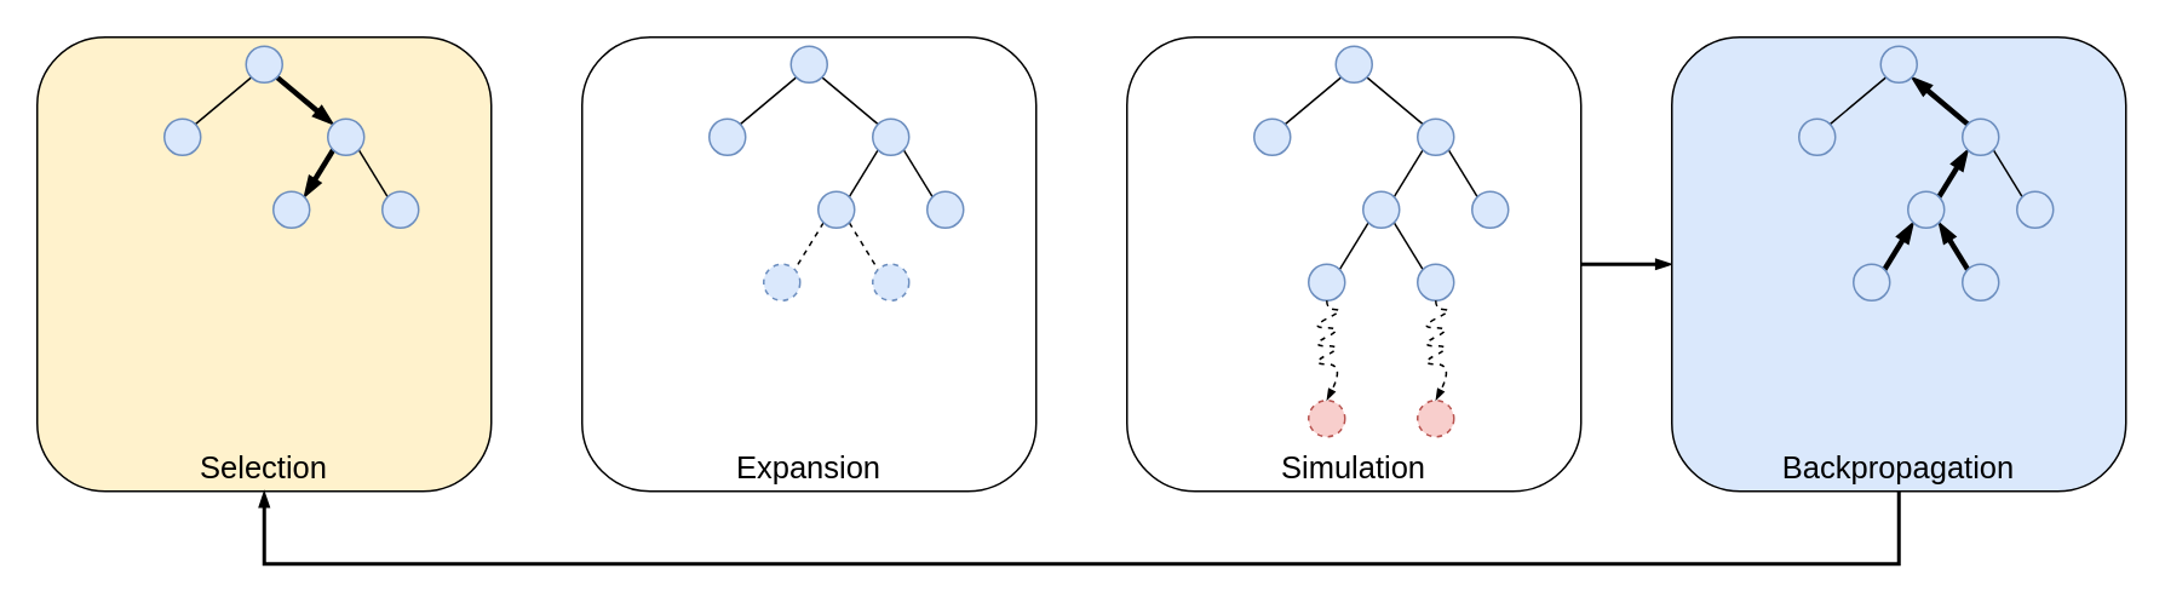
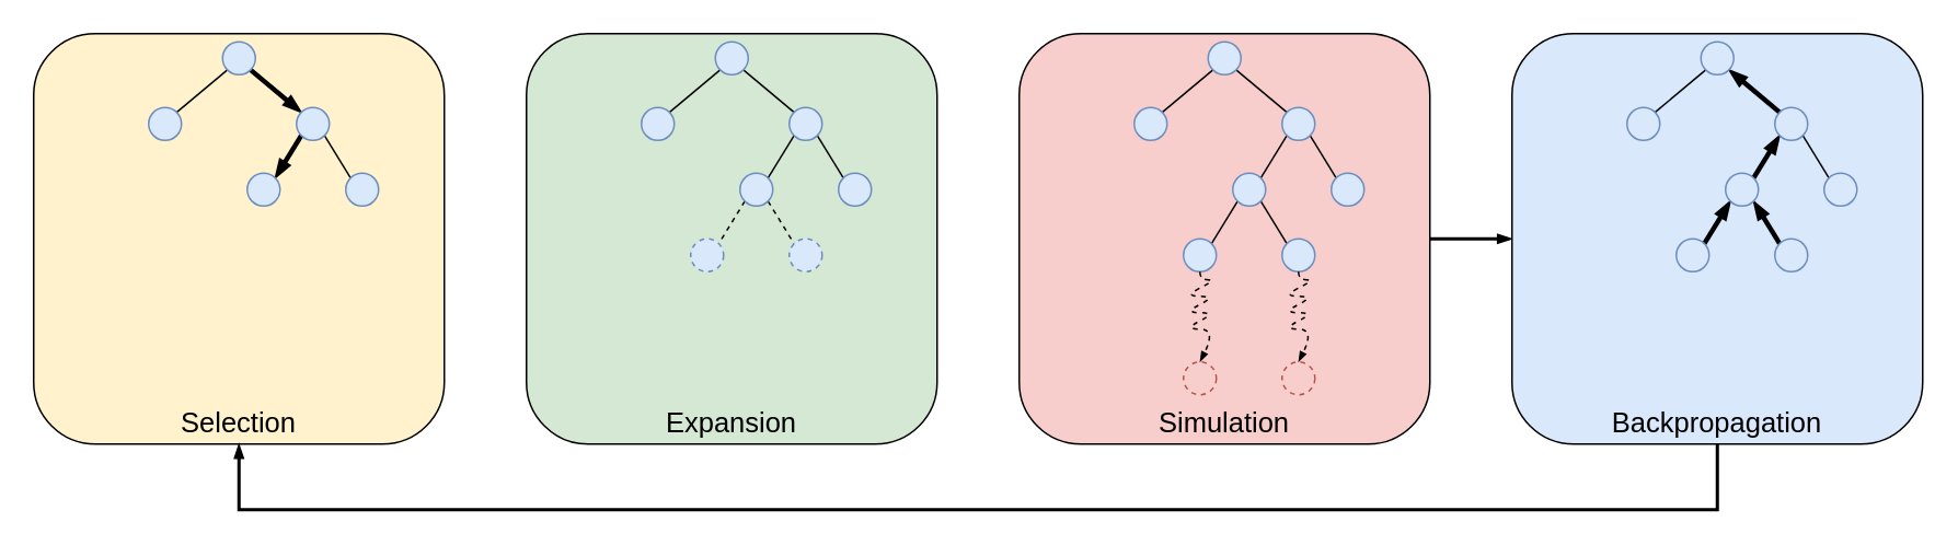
  <mxCell id="0" />
  <mxCell id="1" parent="0" />
  <mxCell id="2" value="&lt;font style=&quot;font-size: 17px&quot;&gt;Selection&lt;/font&gt;" style="rounded=1;whiteSpace=wrap;html=1;verticalAlign=bottom;fillColor=#fff2cc;" vertex="1" parent="1"><mxGeometry x="20" y="20" width="250" height="250" as="geometry" /></mxCell>
  <mxCell id="3" style="rounded=0;orthogonalLoop=1;jettySize=auto;html=1;exitX=0;exitY=1;exitDx=0;exitDy=0;entryX=1;entryY=0;entryDx=0;entryDy=0;endArrow=none;endFill=0;endSize=4;strokeColor=#000000;" edge="1" parent="1" source="5" target="6"><mxGeometry relative="1" as="geometry" /></mxCell>
  <mxCell id="4" style="edgeStyle=none;rounded=0;orthogonalLoop=1;jettySize=auto;html=1;exitX=1;exitY=1;exitDx=0;exitDy=0;entryX=0;entryY=0;entryDx=0;entryDy=0;endArrow=blockThin;endFill=1;endSize=4;strokeColor=#000000;strokeWidth=3;" edge="1" parent="1" source="5" target="9"><mxGeometry relative="1" as="geometry" /></mxCell>
  <mxCell id="5" value="" style="ellipse;whiteSpace=wrap;html=1;aspect=fixed;fillColor=#dae8fc;strokeColor=#6c8ebf;" vertex="1" parent="1"><mxGeometry x="135" y="25" width="20" height="20" as="geometry" /></mxCell>
  <mxCell id="6" value="" style="ellipse;whiteSpace=wrap;html=1;aspect=fixed;fillColor=#dae8fc;strokeColor=#6c8ebf;" vertex="1" parent="1"><mxGeometry x="90" y="65" width="20" height="20" as="geometry" /></mxCell>
  <mxCell id="7" style="edgeStyle=none;rounded=0;orthogonalLoop=1;jettySize=auto;html=1;exitX=0;exitY=1;exitDx=0;exitDy=0;entryX=1;entryY=0;entryDx=0;entryDy=0;endArrow=blockThin;endFill=1;endSize=4;strokeColor=#000000;strokeWidth=3;" edge="1" parent="1" source="9" target="10"><mxGeometry relative="1" as="geometry" /></mxCell>
  <mxCell id="8" style="edgeStyle=none;rounded=0;orthogonalLoop=1;jettySize=auto;html=1;exitX=1;exitY=1;exitDx=0;exitDy=0;entryX=0;entryY=0;entryDx=0;entryDy=0;endArrow=none;endFill=0;endSize=4;strokeColor=#000000;" edge="1" parent="1" source="9" target="11"><mxGeometry relative="1" as="geometry" /></mxCell>
  <mxCell id="9" value="" style="ellipse;whiteSpace=wrap;html=1;aspect=fixed;fillColor=#dae8fc;strokeColor=#6c8ebf;" vertex="1" parent="1"><mxGeometry x="180" y="65" width="20" height="20" as="geometry" /></mxCell>
  <mxCell id="10" value="" style="ellipse;whiteSpace=wrap;html=1;aspect=fixed;fillColor=#dae8fc;strokeColor=#6c8ebf;" vertex="1" parent="1"><mxGeometry x="150" y="105" width="20" height="20" as="geometry" /></mxCell>
  <mxCell id="11" value="" style="ellipse;whiteSpace=wrap;html=1;aspect=fixed;fillColor=#dae8fc;strokeColor=#6c8ebf;" vertex="1" parent="1"><mxGeometry x="210" y="105" width="20" height="20" as="geometry" /></mxCell>
- <mxCell id="12" value="&lt;font style=&quot;font-size: 17px&quot;&gt;Expansion&lt;/font&gt;" style="rounded=1;whiteSpace=wrap;html=1;verticalAlign=bottom;" vertex="1" parent="1"><mxGeometry x="320" y="20" width="250" height="250" as="geometry" /></mxCell>
+ <mxCell id="12" value="&lt;font style=&quot;font-size: 17px&quot;&gt;Expansion&lt;/font&gt;" style="rounded=1;whiteSpace=wrap;html=1;verticalAlign=bottom;fillColor=#d5e8d4;" vertex="1" parent="1"><mxGeometry x="320" y="20" width="250" height="250" as="geometry" /></mxCell>
  <mxCell id="13" style="rounded=0;orthogonalLoop=1;jettySize=auto;html=1;exitX=0;exitY=1;exitDx=0;exitDy=0;entryX=1;entryY=0;entryDx=0;entryDy=0;endArrow=none;endFill=0;endSize=4;strokeColor=#000000;strokeWidth=1;" edge="1" parent="1" source="15" target="16"><mxGeometry relative="1" as="geometry" /></mxCell>
  <mxCell id="14" style="edgeStyle=none;rounded=0;orthogonalLoop=1;jettySize=auto;html=1;exitX=1;exitY=1;exitDx=0;exitDy=0;entryX=0;entryY=0;entryDx=0;entryDy=0;endArrow=none;endFill=0;endSize=4;strokeColor=#000000;strokeWidth=1;" edge="1" parent="1" source="15" target="19"><mxGeometry relative="1" as="geometry" /></mxCell>
  <mxCell id="15" value="" style="ellipse;whiteSpace=wrap;html=1;aspect=fixed;fillColor=#dae8fc;strokeColor=#6c8ebf;" vertex="1" parent="1"><mxGeometry x="435" y="25" width="20" height="20" as="geometry" /></mxCell>
  <mxCell id="16" value="" style="ellipse;whiteSpace=wrap;html=1;aspect=fixed;fillColor=#dae8fc;strokeColor=#6c8ebf;" vertex="1" parent="1"><mxGeometry x="390" y="65" width="20" height="20" as="geometry" /></mxCell>
  <mxCell id="17" style="edgeStyle=none;rounded=0;orthogonalLoop=1;jettySize=auto;html=1;exitX=0;exitY=1;exitDx=0;exitDy=0;entryX=1;entryY=0;entryDx=0;entryDy=0;endArrow=none;endFill=0;endSize=4;strokeColor=#000000;strokeWidth=1;" edge="1" parent="1" source="19" target="22"><mxGeometry relative="1" as="geometry" /></mxCell>
  <mxCell id="18" style="edgeStyle=none;rounded=0;orthogonalLoop=1;jettySize=auto;html=1;exitX=1;exitY=1;exitDx=0;exitDy=0;entryX=0;entryY=0;entryDx=0;entryDy=0;endArrow=none;endFill=0;endSize=4;strokeColor=#000000;strokeWidth=1;" edge="1" parent="1" source="19" target="23"><mxGeometry relative="1" as="geometry" /></mxCell>
  <mxCell id="19" value="" style="ellipse;whiteSpace=wrap;html=1;aspect=fixed;fillColor=#dae8fc;strokeColor=#6c8ebf;" vertex="1" parent="1"><mxGeometry x="480" y="65" width="20" height="20" as="geometry" /></mxCell>
  <mxCell id="20" style="edgeStyle=none;rounded=0;orthogonalLoop=1;jettySize=auto;html=1;exitX=0;exitY=1;exitDx=0;exitDy=0;entryX=1;entryY=0;entryDx=0;entryDy=0;dashed=1;endArrow=none;endFill=0;endSize=4;strokeColor=#000000;strokeWidth=1;" edge="1" parent="1" source="22" target="24"><mxGeometry relative="1" as="geometry" /></mxCell>
  <mxCell id="21" style="edgeStyle=none;rounded=0;orthogonalLoop=1;jettySize=auto;html=1;exitX=1;exitY=1;exitDx=0;exitDy=0;entryX=0;entryY=0;entryDx=0;entryDy=0;dashed=1;endArrow=none;endFill=0;endSize=4;strokeColor=#000000;strokeWidth=1;" edge="1" parent="1" source="22" target="25"><mxGeometry relative="1" as="geometry" /></mxCell>
  <mxCell id="22" value="" style="ellipse;whiteSpace=wrap;html=1;aspect=fixed;fillColor=#dae8fc;strokeColor=#6c8ebf;" vertex="1" parent="1"><mxGeometry x="450" y="105" width="20" height="20" as="geometry" /></mxCell>
  <mxCell id="23" value="" style="ellipse;whiteSpace=wrap;html=1;aspect=fixed;fillColor=#dae8fc;strokeColor=#6c8ebf;" vertex="1" parent="1"><mxGeometry x="510" y="105" width="20" height="20" as="geometry" /></mxCell>
  <mxCell id="24" value="" style="ellipse;whiteSpace=wrap;html=1;aspect=fixed;fillColor=#dae8fc;strokeColor=#6c8ebf;dashed=1;" vertex="1" parent="1"><mxGeometry x="420" y="145" width="20" height="20" as="geometry" /></mxCell>
  <mxCell id="25" value="" style="ellipse;whiteSpace=wrap;html=1;aspect=fixed;fillColor=#dae8fc;strokeColor=#6c8ebf;dashed=1;" vertex="1" parent="1"><mxGeometry x="480" y="145" width="20" height="20" as="geometry" /></mxCell>
  <mxCell id="26" style="edgeStyle=none;rounded=0;orthogonalLoop=1;jettySize=auto;html=1;dashed=0;endArrow=blockThin;endFill=1;endSize=4;strokeColor=#000000;strokeWidth=2;" edge="1" parent="1" source="27" target="42"><mxGeometry relative="1" as="geometry" /></mxCell>
- <mxCell id="27" value="&lt;font style=&quot;font-size: 17px&quot;&gt;Simulation&lt;/font&gt;" style="rounded=1;whiteSpace=wrap;html=1;verticalAlign=bottom;" vertex="1" parent="1"><mxGeometry x="620" y="20" width="250" height="250" as="geometry" /></mxCell>
+ <mxCell id="27" value="&lt;font style=&quot;font-size: 17px&quot;&gt;Simulation&lt;/font&gt;" style="rounded=1;whiteSpace=wrap;html=1;verticalAlign=bottom;fillColor=#f8cecc;" vertex="1" parent="1"><mxGeometry x="620" y="20" width="250" height="250" as="geometry" /></mxCell>
  <mxCell id="28" style="rounded=0;orthogonalLoop=1;jettySize=auto;html=1;exitX=0;exitY=1;exitDx=0;exitDy=0;entryX=1;entryY=0;entryDx=0;entryDy=0;endArrow=none;endFill=0;endSize=4;strokeColor=#000000;strokeWidth=1;" edge="1" parent="1" source="30" target="31"><mxGeometry relative="1" as="geometry" /></mxCell>
  <mxCell id="29" style="edgeStyle=none;rounded=0;orthogonalLoop=1;jettySize=auto;html=1;exitX=1;exitY=1;exitDx=0;exitDy=0;entryX=0;entryY=0;entryDx=0;entryDy=0;endArrow=none;endFill=0;endSize=4;strokeColor=#000000;strokeWidth=1;" edge="1" parent="1" source="30" target="34"><mxGeometry relative="1" as="geometry" /></mxCell>
  <mxCell id="30" value="" style="ellipse;whiteSpace=wrap;html=1;aspect=fixed;fillColor=#dae8fc;strokeColor=#6c8ebf;" vertex="1" parent="1"><mxGeometry x="735" y="25" width="20" height="20" as="geometry" /></mxCell>
  <mxCell id="31" value="" style="ellipse;whiteSpace=wrap;html=1;aspect=fixed;fillColor=#dae8fc;strokeColor=#6c8ebf;" vertex="1" parent="1"><mxGeometry x="690" y="65" width="20" height="20" as="geometry" /></mxCell>
  <mxCell id="32" style="edgeStyle=none;rounded=0;orthogonalLoop=1;jettySize=auto;html=1;exitX=0;exitY=1;exitDx=0;exitDy=0;entryX=1;entryY=0;entryDx=0;entryDy=0;endArrow=none;endFill=0;endSize=4;strokeColor=#000000;strokeWidth=1;" edge="1" parent="1" source="34" target="37"><mxGeometry relative="1" as="geometry" /></mxCell>
  <mxCell id="33" style="edgeStyle=none;rounded=0;orthogonalLoop=1;jettySize=auto;html=1;exitX=1;exitY=1;exitDx=0;exitDy=0;entryX=0;entryY=0;entryDx=0;entryDy=0;endArrow=none;endFill=0;endSize=4;strokeColor=#000000;strokeWidth=1;" edge="1" parent="1" source="34" target="38"><mxGeometry relative="1" as="geometry" /></mxCell>
  <mxCell id="34" value="" style="ellipse;whiteSpace=wrap;html=1;aspect=fixed;fillColor=#dae8fc;strokeColor=#6c8ebf;" vertex="1" parent="1"><mxGeometry x="780" y="65" width="20" height="20" as="geometry" /></mxCell>
  <mxCell id="35" style="edgeStyle=none;rounded=0;orthogonalLoop=1;jettySize=auto;html=1;exitX=0;exitY=1;exitDx=0;exitDy=0;entryX=1;entryY=0;entryDx=0;entryDy=0;endArrow=none;endFill=0;endSize=4;strokeColor=#000000;strokeWidth=1;" edge="1" parent="1" source="37" target="39"><mxGeometry relative="1" as="geometry" /></mxCell>
  <mxCell id="36" style="edgeStyle=none;rounded=0;orthogonalLoop=1;jettySize=auto;html=1;exitX=1;exitY=1;exitDx=0;exitDy=0;entryX=0;entryY=0;entryDx=0;entryDy=0;endArrow=none;endFill=0;endSize=4;strokeColor=#000000;strokeWidth=1;" edge="1" parent="1" source="37" target="40"><mxGeometry relative="1" as="geometry" /></mxCell>
  <mxCell id="37" value="" style="ellipse;whiteSpace=wrap;html=1;aspect=fixed;fillColor=#dae8fc;strokeColor=#6c8ebf;" vertex="1" parent="1"><mxGeometry x="750" y="105" width="20" height="20" as="geometry" /></mxCell>
  <mxCell id="38" value="" style="ellipse;whiteSpace=wrap;html=1;aspect=fixed;fillColor=#dae8fc;strokeColor=#6c8ebf;" vertex="1" parent="1"><mxGeometry x="810" y="105" width="20" height="20" as="geometry" /></mxCell>
  <mxCell id="39" value="" style="ellipse;whiteSpace=wrap;html=1;aspect=fixed;fillColor=#dae8fc;strokeColor=#6c8ebf;" vertex="1" parent="1"><mxGeometry x="720" y="145" width="20" height="20" as="geometry" /></mxCell>
  <mxCell id="40" value="" style="ellipse;whiteSpace=wrap;html=1;aspect=fixed;fillColor=#dae8fc;strokeColor=#6c8ebf;" vertex="1" parent="1"><mxGeometry x="780" y="145" width="20" height="20" as="geometry" /></mxCell>
  <mxCell id="41" style="edgeStyle=none;rounded=0;orthogonalLoop=1;jettySize=auto;html=1;exitX=0.5;exitY=1;exitDx=0;exitDy=0;dashed=0;endArrow=blockThin;endFill=1;endSize=4;strokeColor=#000000;strokeWidth=2;entryX=0.5;entryY=1;entryDx=0;entryDy=0;" edge="1" parent="1" source="42" target="2"><mxGeometry relative="1" as="geometry"><mxPoint x="110" y="310" as="targetPoint" /><Array as="points"><mxPoint x="1045" y="310" /><mxPoint x="145" y="310" /></Array></mxGeometry></mxCell>
  <mxCell id="42" value="&lt;font style=&quot;font-size: 17px&quot;&gt;Backpropagation&lt;br&gt;&lt;/font&gt;" style="rounded=1;whiteSpace=wrap;html=1;verticalAlign=bottom;fillColor=#dae8fc;" vertex="1" parent="1"><mxGeometry x="920" y="20" width="250" height="250" as="geometry" /></mxCell>
  <mxCell id="43" style="rounded=0;orthogonalLoop=1;jettySize=auto;html=1;exitX=0;exitY=1;exitDx=0;exitDy=0;entryX=1;entryY=0;entryDx=0;entryDy=0;endArrow=none;endFill=0;endSize=4;strokeColor=#000000;strokeWidth=1;" edge="1" parent="1" source="45" target="46"><mxGeometry relative="1" as="geometry" /></mxCell>
  <mxCell id="44" style="edgeStyle=none;rounded=0;orthogonalLoop=1;jettySize=auto;html=1;exitX=1;exitY=1;exitDx=0;exitDy=0;entryX=0;entryY=0;entryDx=0;entryDy=0;endArrow=none;endFill=0;endSize=4;strokeColor=#000000;strokeWidth=3;startSize=4;startArrow=blockThin;startFill=1;" edge="1" parent="1" source="45" target="49"><mxGeometry relative="1" as="geometry" /></mxCell>
  <mxCell id="45" value="" style="ellipse;whiteSpace=wrap;html=1;aspect=fixed;fillColor=#dae8fc;strokeColor=#6c8ebf;" vertex="1" parent="1"><mxGeometry x="1035" y="25" width="20" height="20" as="geometry" /></mxCell>
  <mxCell id="46" value="" style="ellipse;whiteSpace=wrap;html=1;aspect=fixed;fillColor=#dae8fc;strokeColor=#6c8ebf;" vertex="1" parent="1"><mxGeometry x="990" y="65" width="20" height="20" as="geometry" /></mxCell>
  <mxCell id="47" style="edgeStyle=none;rounded=0;orthogonalLoop=1;jettySize=auto;html=1;exitX=0;exitY=1;exitDx=0;exitDy=0;entryX=1;entryY=0;entryDx=0;entryDy=0;endArrow=none;endFill=0;endSize=4;strokeColor=#000000;strokeWidth=3;startSize=4;startArrow=blockThin;startFill=1;" edge="1" parent="1" source="49" target="52"><mxGeometry relative="1" as="geometry" /></mxCell>
  <mxCell id="48" style="edgeStyle=none;rounded=0;orthogonalLoop=1;jettySize=auto;html=1;exitX=1;exitY=1;exitDx=0;exitDy=0;entryX=0;entryY=0;entryDx=0;entryDy=0;endArrow=none;endFill=0;endSize=4;strokeColor=#000000;strokeWidth=1;" edge="1" parent="1" source="49" target="53"><mxGeometry relative="1" as="geometry" /></mxCell>
  <mxCell id="49" value="" style="ellipse;whiteSpace=wrap;html=1;aspect=fixed;fillColor=#dae8fc;strokeColor=#6c8ebf;" vertex="1" parent="1"><mxGeometry x="1080" y="65" width="20" height="20" as="geometry" /></mxCell>
  <mxCell id="50" style="edgeStyle=none;rounded=0;orthogonalLoop=1;jettySize=auto;html=1;exitX=0;exitY=1;exitDx=0;exitDy=0;entryX=1;entryY=0;entryDx=0;entryDy=0;endArrow=none;endFill=0;endSize=4;strokeColor=#000000;strokeWidth=3;startSize=4;startArrow=blockThin;startFill=1;" edge="1" parent="1" source="52" target="54"><mxGeometry relative="1" as="geometry" /></mxCell>
  <mxCell id="51" style="edgeStyle=none;rounded=0;orthogonalLoop=1;jettySize=auto;html=1;exitX=1;exitY=1;exitDx=0;exitDy=0;entryX=0;entryY=0;entryDx=0;entryDy=0;endArrow=none;endFill=0;endSize=4;strokeColor=#000000;strokeWidth=3;startSize=4;startArrow=blockThin;startFill=1;" edge="1" parent="1" source="52" target="55"><mxGeometry relative="1" as="geometry" /></mxCell>
  <mxCell id="52" value="" style="ellipse;whiteSpace=wrap;html=1;aspect=fixed;fillColor=#dae8fc;strokeColor=#6c8ebf;" vertex="1" parent="1"><mxGeometry x="1050" y="105" width="20" height="20" as="geometry" /></mxCell>
  <mxCell id="53" value="" style="ellipse;whiteSpace=wrap;html=1;aspect=fixed;fillColor=#dae8fc;strokeColor=#6c8ebf;" vertex="1" parent="1"><mxGeometry x="1110" y="105" width="20" height="20" as="geometry" /></mxCell>
  <mxCell id="54" value="" style="ellipse;whiteSpace=wrap;html=1;aspect=fixed;fillColor=#dae8fc;strokeColor=#6c8ebf;" vertex="1" parent="1"><mxGeometry x="1020" y="145" width="20" height="20" as="geometry" /></mxCell>
  <mxCell id="55" value="" style="ellipse;whiteSpace=wrap;html=1;aspect=fixed;fillColor=#dae8fc;strokeColor=#6c8ebf;" vertex="1" parent="1"><mxGeometry x="1080" y="145" width="20" height="20" as="geometry" /></mxCell>
  <mxCell id="56" value="" style="ellipse;whiteSpace=wrap;html=1;aspect=fixed;fillColor=#f8cecc;strokeColor=#b85450;dashed=1;" vertex="1" parent="1"><mxGeometry x="720" y="220" width="20" height="20" as="geometry" /></mxCell>
  <mxCell id="57" value="" style="ellipse;whiteSpace=wrap;html=1;aspect=fixed;fillColor=#f8cecc;strokeColor=#b85450;dashed=1;" vertex="1" parent="1"><mxGeometry x="780" y="220" width="20" height="20" as="geometry" /></mxCell>
  <mxCell id="58" value="" style="curved=1;endArrow=blockThin;html=1;strokeColor=#000000;strokeWidth=1;exitX=0.5;exitY=1;exitDx=0;exitDy=0;entryX=0.5;entryY=0;entryDx=0;entryDy=0;dashed=1;endSize=4;endFill=1;" edge="1" parent="1" source="39" target="56"><mxGeometry width="50" height="50" relative="1" as="geometry"><mxPoint x="590" y="210" as="sourcePoint" /><mxPoint x="640" y="160" as="targetPoint" /><Array as="points"><mxPoint x="730" y="170" /><mxPoint x="740" y="170" /><mxPoint x="720" y="180" /><mxPoint x="740" y="180" /><mxPoint x="720" y="190" /><mxPoint x="740" y="190" /><mxPoint x="720" y="200" /><mxPoint x="740" y="200" /></Array></mxGeometry></mxCell>
  <mxCell id="59" value="" style="curved=1;endArrow=blockThin;html=1;strokeColor=#000000;strokeWidth=1;exitX=0.5;exitY=1;exitDx=0;exitDy=0;entryX=0.5;entryY=0;entryDx=0;entryDy=0;dashed=1;endSize=4;endFill=1;" edge="1" parent="1"><mxGeometry width="50" height="50" relative="1" as="geometry"><mxPoint x="790" y="165" as="sourcePoint" /><mxPoint x="790" y="220" as="targetPoint" /><Array as="points"><mxPoint x="790" y="170" /><mxPoint x="800" y="170" /><mxPoint x="780" y="180" /><mxPoint x="800" y="180" /><mxPoint x="780" y="190" /><mxPoint x="800" y="190" /><mxPoint x="780" y="200" /><mxPoint x="800" y="200" /></Array></mxGeometry></mxCell>
